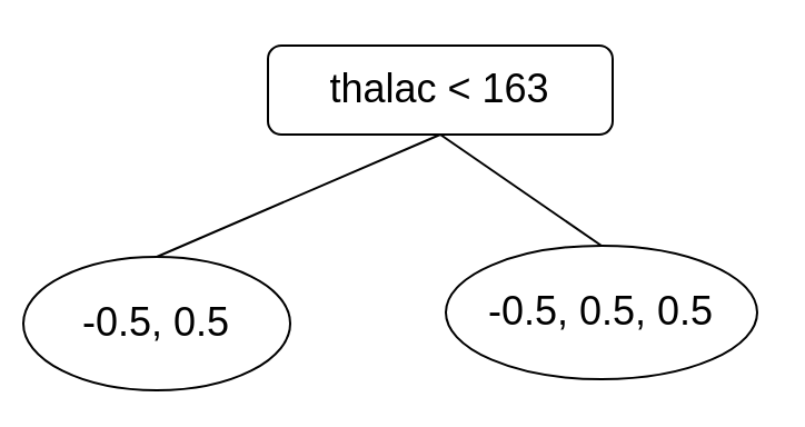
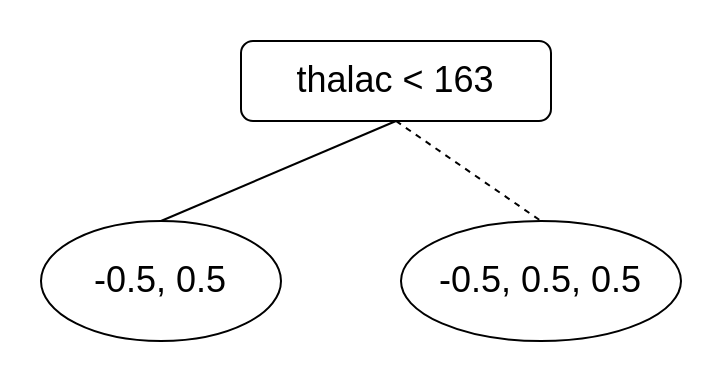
  <mxCell id="0" />
  <mxCell id="1" parent="0" />
  <mxCell id="2" value="&lt;font style=&quot;font-size: 18px&quot;&gt;thalac &amp;lt; 163&lt;/font&gt;" style="rounded=1;whiteSpace=wrap;html=1;" vertex="1" parent="1"><mxGeometry x="120" y="20" width="155" height="40" as="geometry" /></mxCell>
- <mxCell id="3" value="&lt;font style=&quot;font-size: 18px&quot;&gt;-0.5, 0.5&lt;/font&gt;" style="ellipse;whiteSpace=wrap;html=1;" vertex="1" parent="1"><mxGeometry x="10" y="115" width="120" height="60" as="geometry" /></mxCell>
+ <mxCell id="3" value="&lt;font style=&quot;font-size: 18px&quot;&gt;-0.5, 0.5&lt;/font&gt;" style="ellipse;whiteSpace=wrap;html=1;" vertex="1" parent="1"><mxGeometry x="20" y="110" width="120" height="60" as="geometry" /></mxCell>
  <mxCell id="4" value="&lt;font style=&quot;font-size: 18px&quot;&gt;-0.5, 0.5, 0.5&lt;/font&gt;" style="ellipse;whiteSpace=wrap;html=1;" vertex="1" parent="1"><mxGeometry x="200" y="110" width="140" height="60" as="geometry" /></mxCell>
  <mxCell id="5" value="" style="endArrow=none;html=1;exitX=0.5;exitY=1;exitDx=0;exitDy=0;entryX=0.5;entryY=0;entryDx=0;entryDy=0;" edge="1" parent="1" source="2" target="3"><mxGeometry width="50" height="50" relative="1" as="geometry"><mxPoint x="220" y="240" as="sourcePoint" /><mxPoint x="270" y="190" as="targetPoint" /></mxGeometry></mxCell>
- <mxCell id="6" value="" style="endArrow=none;html=1;exitX=0.5;exitY=1;exitDx=0;exitDy=0;entryX=0.5;entryY=0;entryDx=0;entryDy=0;" edge="1" parent="1" source="2" target="4"><mxGeometry width="50" height="50" relative="1" as="geometry"><mxPoint x="200" y="180" as="sourcePoint" /><mxPoint x="250" y="130" as="targetPoint" /></mxGeometry></mxCell>
+ <mxCell id="6" value="" style="endArrow=none;html=1;exitX=0.5;exitY=1;exitDx=0;exitDy=0;entryX=0.5;entryY=0;entryDx=0;entryDy=0;dashed=1;" edge="1" parent="1" source="2" target="4"><mxGeometry width="50" height="50" relative="1" as="geometry"><mxPoint x="200" y="180" as="sourcePoint" /><mxPoint x="250" y="130" as="targetPoint" /></mxGeometry></mxCell>
